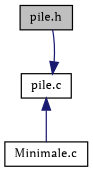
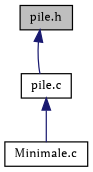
  digraph {
    fontname="PT Serif"
    node [color=black fontname="PT Serif" fontsize=10 shape=record]
    edge [color=midnightblue dir=back fontname="PT Serif" fontsize=10 labelfontname=Helvetica labelfontsize=10 style=solid]
    n1 [fillcolor=grey75 fontcolor=black height=0.2 label="pile.h" style=filled width=0.4]
    n2 [height=0.2 label="pile.c" width=0.4]
    n3 [height=0.2 label="Minimale.c" width=0.4]
-   n2 -> n1
+   n1 -> n2
    n2 -> n3
  }
